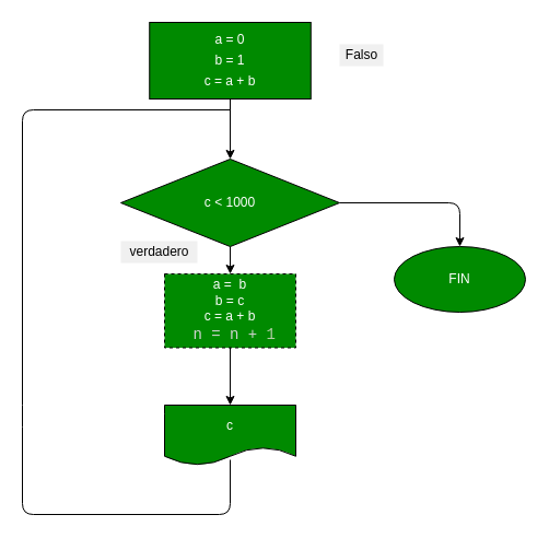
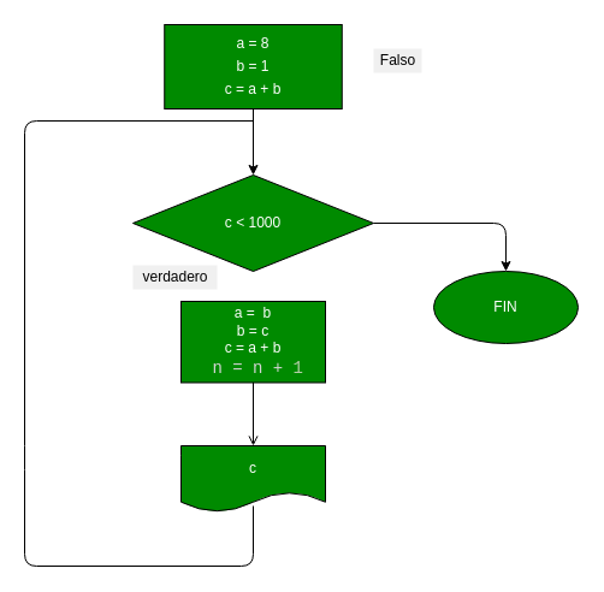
  <mxCell id="0" />
  <mxCell id="1" parent="0" />
  <mxCell id="2" value="" style="edgeStyle=none;html=1;" edge="1" parent="1" source="3" target="6"><mxGeometry relative="1" as="geometry" /></mxCell>
- <mxCell id="3" value="&lt;div style=&quot;color: rgb(212 , 212 , 212) ; font-family: &amp;#34;consolas&amp;#34; , &amp;#34;courier new&amp;#34; , monospace ; font-size: 14px ; line-height: 19px&quot;&gt;&lt;div style=&quot;line-height: 19px&quot;&gt;&lt;span style=&quot;color: rgb(255 , 255 , 255) ; font-family: &amp;#34;helvetica&amp;#34; ; font-size: 12px&quot;&gt;a = 0&lt;/span&gt;&lt;br style=&quot;color: rgb(255 , 255 , 255) ; font-family: &amp;#34;helvetica&amp;#34; ; font-size: 12px&quot;&gt;&lt;span style=&quot;color: rgb(255 , 255 , 255) ; font-family: &amp;#34;helvetica&amp;#34; ; font-size: 12px&quot;&gt;b = 1&lt;/span&gt;&lt;br style=&quot;color: rgb(255 , 255 , 255) ; font-family: &amp;#34;helvetica&amp;#34; ; font-size: 12px&quot;&gt;&lt;span style=&quot;color: rgb(255 , 255 , 255) ; font-family: &amp;#34;helvetica&amp;#34; ; font-size: 12px&quot;&gt;c = a + b&lt;/span&gt;&lt;br&gt;&lt;/div&gt;&lt;/div&gt;" style="whiteSpace=wrap;html=1;fillColor=#008a00;strokeColor=#000000;fontColor=#ffffff;" vertex="1" parent="1"><mxGeometry x="136.25" y="20" width="147.5" height="70" as="geometry" /></mxCell>
+ <mxCell id="3" value="&lt;div style=&quot;color: rgb(212 , 212 , 212) ; font-family: &amp;#34;consolas&amp;#34; , &amp;#34;courier new&amp;#34; , monospace ; font-size: 14px ; line-height: 19px&quot;&gt;&lt;div style=&quot;line-height: 19px&quot;&gt;&lt;span style=&quot;color: rgb(255 , 255 , 255) ; font-family: &amp;#34;helvetica&amp;#34; ; font-size: 12px&quot;&gt;a = 8&lt;/span&gt;&lt;br style=&quot;color: rgb(255 , 255 , 255) ; font-family: &amp;#34;helvetica&amp;#34; ; font-size: 12px&quot;&gt;&lt;span style=&quot;color: rgb(255 , 255 , 255) ; font-family: &amp;#34;helvetica&amp;#34; ; font-size: 12px&quot;&gt;b = 1&lt;/span&gt;&lt;br style=&quot;color: rgb(255 , 255 , 255) ; font-family: &amp;#34;helvetica&amp;#34; ; font-size: 12px&quot;&gt;&lt;span style=&quot;color: rgb(255 , 255 , 255) ; font-family: &amp;#34;helvetica&amp;#34; ; font-size: 12px&quot;&gt;c = a + b&lt;/span&gt;&lt;br&gt;&lt;/div&gt;&lt;/div&gt;" style="whiteSpace=wrap;html=1;fillColor=#008a00;strokeColor=#000000;fontColor=#ffffff;" vertex="1" parent="1"><mxGeometry x="136.25" y="20" width="147.5" height="70" as="geometry" /></mxCell>
  <mxCell id="4" value="" style="edgeStyle=none;html=1;" edge="1" parent="1" source="6"><mxGeometry relative="1" as="geometry"><Array as="points"><mxPoint x="420" y="185" /></Array><mxPoint x="420" y="225" as="targetPoint" /></mxGeometry></mxCell>
- <mxCell id="5" value="" style="edgeStyle=none;html=1;fontColor=none;" edge="1" parent="1" source="6" target="12"><mxGeometry relative="1" as="geometry" /></mxCell>
  <mxCell id="6" value="c &amp;lt; 1000" style="rhombus;whiteSpace=wrap;html=1;fillColor=#008a00;strokeColor=#000000;fontColor=#ffffff;" vertex="1" parent="1"><mxGeometry x="110" y="145" width="200" height="80" as="geometry" /></mxCell>
  <mxCell id="7" value="FIN" style="ellipse;whiteSpace=wrap;html=1;fillColor=#008a00;strokeColor=#000000;fontColor=#ffffff;" vertex="1" parent="1"><mxGeometry x="360" y="225" width="120" height="60" as="geometry" /></mxCell>
  <mxCell id="8" value="&lt;span style=&quot;background-color: rgb(240 , 240 , 240)&quot;&gt;&lt;font color=&quot;#000000&quot;&gt;verdadero&lt;/font&gt;&lt;/span&gt;" style="text;html=1;align=center;verticalAlign=middle;resizable=0;points=[];autosize=1;strokeColor=none;fillColor=#F0F0F0;" vertex="1" parent="1"><mxGeometry x="110" y="220" width="70" height="20" as="geometry" /></mxCell>
  <mxCell id="9" value="" style="endArrow=none;html=1;" edge="1" parent="1"><mxGeometry width="50" height="50" relative="1" as="geometry"><mxPoint x="210" y="420" as="sourcePoint" /><mxPoint x="210" y="100" as="targetPoint" /><Array as="points"><mxPoint x="210" y="470" /><mxPoint x="20" y="470" /><mxPoint x="20" y="380" /><mxPoint x="20" y="100" /></Array></mxGeometry></mxCell>
  <mxCell id="10" value="&lt;font color=&quot;#000000&quot;&gt;Falso&lt;/font&gt;" style="text;html=1;align=center;verticalAlign=middle;resizable=0;points=[];autosize=1;strokeColor=none;fillColor=#F0F0F0;" vertex="1" parent="1"><mxGeometry x="310" y="40" width="40" height="20" as="geometry" /></mxCell>
- <mxCell id="11" value="" style="edgeStyle=none;html=1;fontColor=none;" edge="1" parent="1" source="12" target="13"><mxGeometry relative="1" as="geometry" /></mxCell>
- <mxCell id="12" value="a =&amp;nbsp; b&lt;br&gt;b = c&lt;br&gt;c = a + b&lt;br&gt;&lt;div style=&quot;color: rgb(212 , 212 , 212) ; font-family: &amp;#34;consolas&amp;#34; , &amp;#34;courier new&amp;#34; , monospace ; font-size: 14px ; line-height: 19px&quot;&gt;&amp;nbsp;n = n + &lt;span style=&quot;color: rgb(181 , 206 , 168)&quot;&gt;1&lt;/span&gt;&lt;/div&gt;" style="whiteSpace=wrap;html=1;fillColor=#008a00;strokeColor=#000000;fontColor=#ffffff;dashed=1;" vertex="1" parent="1"><mxGeometry x="150" y="250" width="120" height="67.5" as="geometry" /></mxCell>
+ <mxCell id="11" value="" style="edgeStyle=none;html=1;fontColor=none;endArrow=open;" edge="1" parent="1" source="12" target="13"><mxGeometry relative="1" as="geometry" /></mxCell>
+ <mxCell id="12" value="a =&amp;nbsp; b&lt;br&gt;b = c&lt;br&gt;c = a + b&lt;br&gt;&lt;div style=&quot;color: rgb(212 , 212 , 212) ; font-family: &amp;#34;consolas&amp;#34; , &amp;#34;courier new&amp;#34; , monospace ; font-size: 14px ; line-height: 19px&quot;&gt;&amp;nbsp;n = n + &lt;span style=&quot;color: rgb(181 , 206 , 168)&quot;&gt;1&lt;/span&gt;&lt;/div&gt;" style="whiteSpace=wrap;html=1;fillColor=#008a00;strokeColor=#000000;fontColor=#ffffff;" vertex="1" parent="1"><mxGeometry x="150" y="250" width="120" height="67.5" as="geometry" /></mxCell>
  <mxCell id="13" value="c" style="shape=document;whiteSpace=wrap;html=1;boundedLbl=1;fillColor=#008a00;strokeColor=#000000;fontColor=#ffffff;" vertex="1" parent="1"><mxGeometry x="150" y="370" width="120" height="55" as="geometry" /></mxCell>
